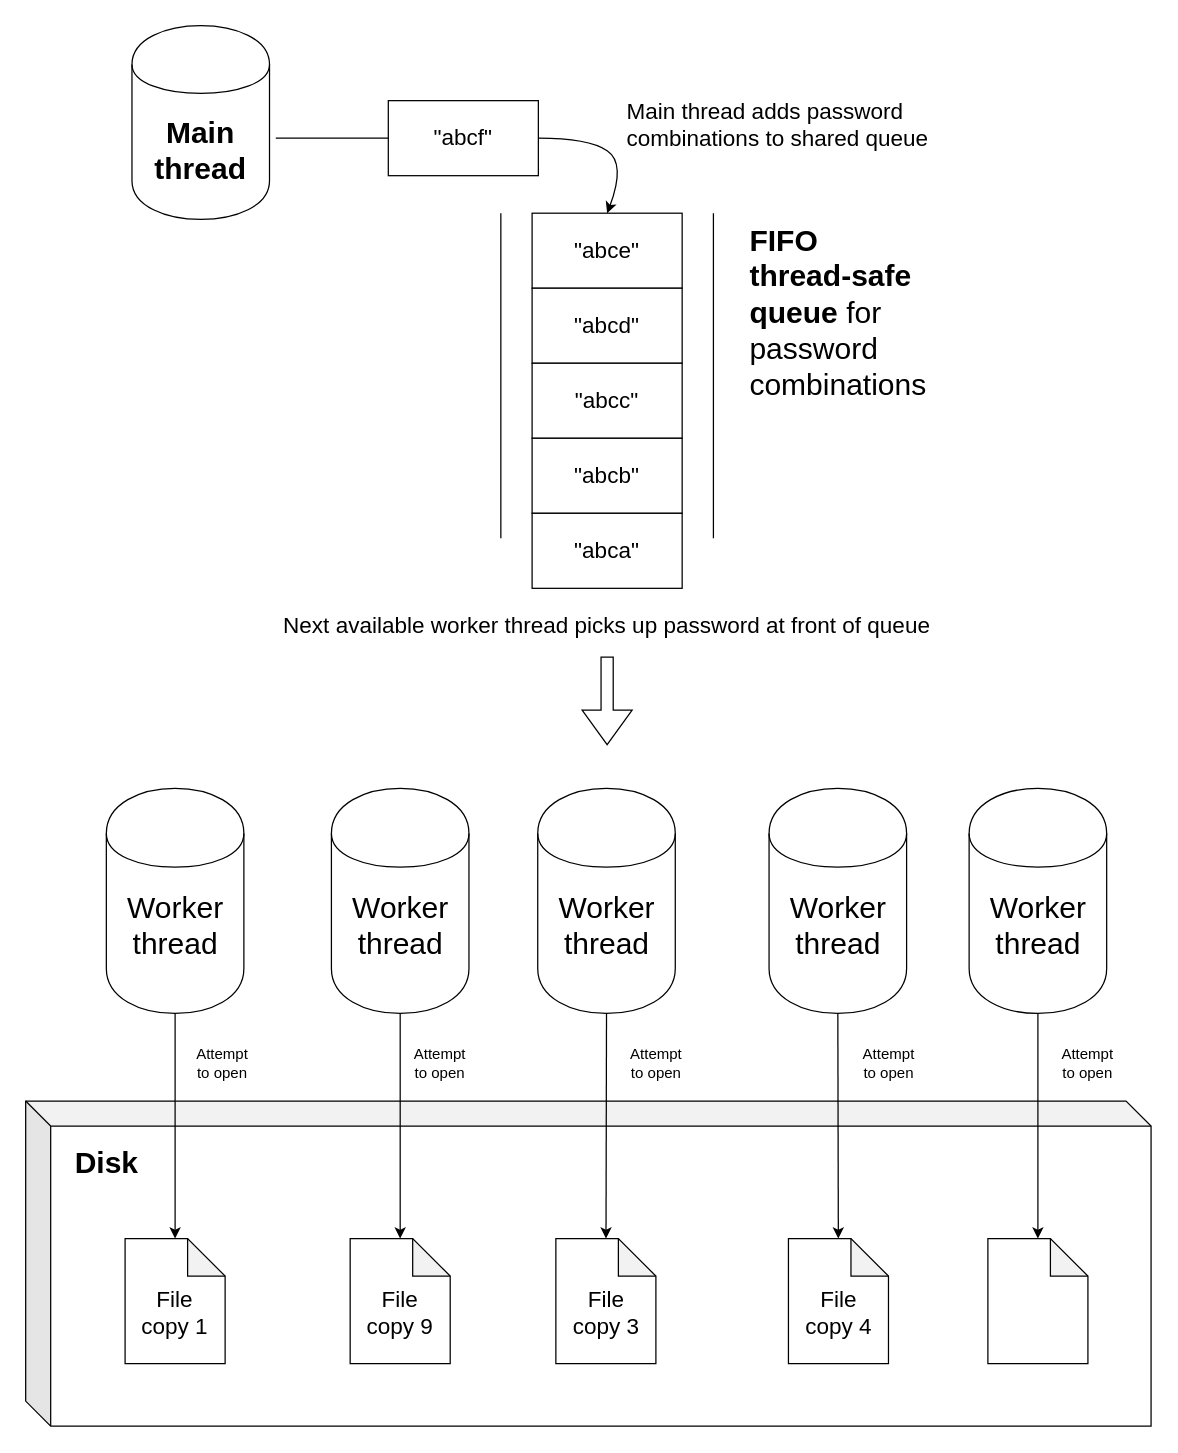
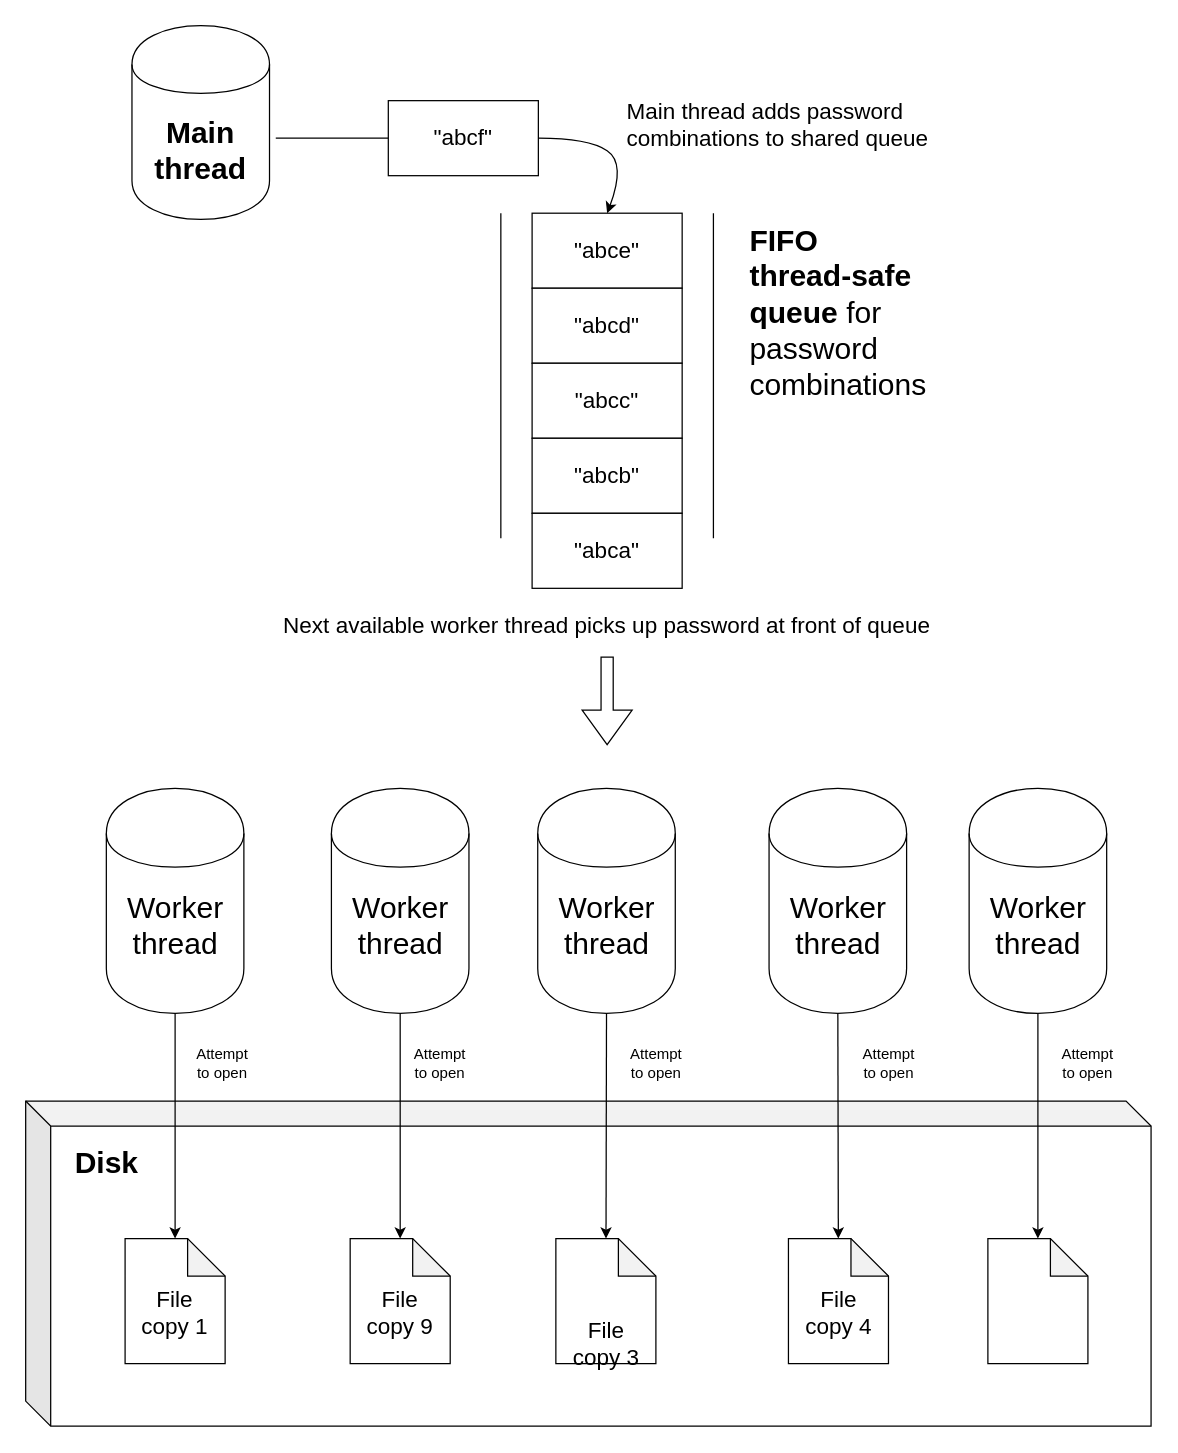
  <mxCell id="0" />
  <mxCell id="1" parent="0" />
  <mxCell id="2" value="" style="shape=cylinder;whiteSpace=wrap;html=1;boundedLbl=1;backgroundOutline=1;" vertex="1" parent="1"><mxGeometry x="105" y="20" width="110" height="155" as="geometry" /></mxCell>
  <mxCell id="3" value="" style="rounded=0;whiteSpace=wrap;html=1;" vertex="1" parent="1"><mxGeometry x="310" y="80" width="120" height="60" as="geometry" /></mxCell>
  <mxCell id="4" value="" style="rounded=0;whiteSpace=wrap;html=1;" vertex="1" parent="1"><mxGeometry x="425" y="170" width="120" height="60" as="geometry" /></mxCell>
  <mxCell id="5" value="" style="rounded=0;whiteSpace=wrap;html=1;" vertex="1" parent="1"><mxGeometry x="425" y="230" width="120" height="60" as="geometry" /></mxCell>
  <mxCell id="6" value="" style="rounded=0;whiteSpace=wrap;html=1;" vertex="1" parent="1"><mxGeometry x="425" y="290" width="120" height="60" as="geometry" /></mxCell>
  <mxCell id="7" value="" style="rounded=0;whiteSpace=wrap;html=1;" vertex="1" parent="1"><mxGeometry x="425" y="350" width="120" height="60" as="geometry" /></mxCell>
  <mxCell id="8" value="" style="rounded=0;whiteSpace=wrap;html=1;" vertex="1" parent="1"><mxGeometry x="425" y="410" width="120" height="60" as="geometry" /></mxCell>
  <mxCell id="9" value="" style="endArrow=none;html=1;" edge="1" parent="1"><mxGeometry width="50" height="50" relative="1" as="geometry"><mxPoint x="400" y="430" as="sourcePoint" /><mxPoint x="400" y="170" as="targetPoint" /></mxGeometry></mxCell>
  <mxCell id="10" value="" style="endArrow=none;html=1;" edge="1" parent="1"><mxGeometry width="50" height="50" relative="1" as="geometry"><mxPoint x="570" y="430" as="sourcePoint" /><mxPoint x="570" y="170" as="targetPoint" /></mxGeometry></mxCell>
  <mxCell id="11" value="&lt;div style=&quot;text-align: left&quot;&gt;&lt;span style=&quot;font-size: 24px&quot;&gt;&lt;b&gt;FIFO thread-safe queue&lt;/b&gt; for password combinations&lt;/span&gt;&lt;/div&gt;" style="text;html=1;strokeColor=none;fillColor=none;align=center;verticalAlign=middle;whiteSpace=wrap;rounded=0;" vertex="1" parent="1"><mxGeometry x="600" y="240" width="140" height="20" as="geometry" /></mxCell>
  <mxCell id="12" value="&lt;b&gt;&lt;font style=&quot;font-size: 24px&quot;&gt;Main thread&lt;/font&gt;&lt;/b&gt;" style="text;html=1;strokeColor=none;fillColor=none;align=center;verticalAlign=middle;whiteSpace=wrap;rounded=0;" vertex="1" parent="1"><mxGeometry x="140" y="110" width="40" height="20" as="geometry" /></mxCell>
  <mxCell id="13" value="" style="curved=1;endArrow=classic;html=1;exitX=1;exitY=0.5;exitDx=0;exitDy=0;entryX=0.5;entryY=0;entryDx=0;entryDy=0;" edge="1" parent="1" source="3" target="4"><mxGeometry width="50" height="50" relative="1" as="geometry"><mxPoint x="120" y="540" as="sourcePoint" /><mxPoint x="480" y="150" as="targetPoint" /><Array as="points"><mxPoint x="470" y="110" /><mxPoint x="500" y="130" /></Array></mxGeometry></mxCell>
  <mxCell id="14" value="" style="endArrow=none;html=1;entryX=0;entryY=0.5;entryDx=0;entryDy=0;" edge="1" parent="1" target="3"><mxGeometry width="50" height="50" relative="1" as="geometry"><mxPoint x="220" y="110" as="sourcePoint" /><mxPoint x="170" y="490" as="targetPoint" /></mxGeometry></mxCell>
  <mxCell id="15" value="&lt;font style=&quot;font-size: 18px&quot;&gt;&quot;abca&quot;&lt;/font&gt;" style="text;html=1;strokeColor=none;fillColor=none;align=center;verticalAlign=middle;whiteSpace=wrap;rounded=0;" vertex="1" parent="1"><mxGeometry x="465" y="430" width="40" height="20" as="geometry" /></mxCell>
  <mxCell id="16" value="&lt;font style=&quot;font-size: 18px&quot;&gt;&quot;abcb&quot;&lt;/font&gt;" style="text;html=1;strokeColor=none;fillColor=none;align=center;verticalAlign=middle;whiteSpace=wrap;rounded=0;" vertex="1" parent="1"><mxGeometry x="465" y="370" width="40" height="20" as="geometry" /></mxCell>
  <mxCell id="17" value="&lt;font style=&quot;font-size: 18px&quot;&gt;&quot;abcc&quot;&lt;/font&gt;" style="text;html=1;strokeColor=none;fillColor=none;align=center;verticalAlign=middle;whiteSpace=wrap;rounded=0;" vertex="1" parent="1"><mxGeometry x="465" y="310" width="40" height="20" as="geometry" /></mxCell>
  <mxCell id="18" value="&lt;font style=&quot;font-size: 18px&quot;&gt;&quot;abcd&quot;&lt;/font&gt;" style="text;html=1;strokeColor=none;fillColor=none;align=center;verticalAlign=middle;whiteSpace=wrap;rounded=0;" vertex="1" parent="1"><mxGeometry x="465" y="250" width="40" height="20" as="geometry" /></mxCell>
  <mxCell id="19" value="&lt;font style=&quot;font-size: 18px&quot;&gt;&quot;abce&quot;&lt;/font&gt;" style="text;html=1;strokeColor=none;fillColor=none;align=center;verticalAlign=middle;whiteSpace=wrap;rounded=0;" vertex="1" parent="1"><mxGeometry x="465" y="190" width="40" height="20" as="geometry" /></mxCell>
  <mxCell id="20" value="&lt;font style=&quot;font-size: 18px&quot;&gt;&quot;abcf&quot;&lt;/font&gt;" style="text;html=1;strokeColor=none;fillColor=none;align=center;verticalAlign=middle;whiteSpace=wrap;rounded=0;" vertex="1" parent="1"><mxGeometry x="350" y="100" width="40" height="20" as="geometry" /></mxCell>
  <mxCell id="21" value="&lt;div style=&quot;text-align: left&quot;&gt;&lt;span style=&quot;font-size: 18px&quot;&gt;Main thread adds password combinations to shared queue&lt;/span&gt;&lt;/div&gt;" style="text;html=1;strokeColor=none;fillColor=none;align=center;verticalAlign=middle;whiteSpace=wrap;rounded=0;" vertex="1" parent="1"><mxGeometry x="500" y="90" width="285" height="20" as="geometry" /></mxCell>
  <mxCell id="22" value="" style="shape=cylinder;whiteSpace=wrap;html=1;boundedLbl=1;backgroundOutline=1;" vertex="1" parent="1"><mxGeometry x="84.5" y="630" width="110" height="180" as="geometry" /></mxCell>
  <mxCell id="23" value="&lt;font style=&quot;font-size: 24px&quot;&gt;Worker thread&lt;/font&gt;" style="text;html=1;strokeColor=none;fillColor=none;align=center;verticalAlign=middle;whiteSpace=wrap;rounded=0;" vertex="1" parent="1"><mxGeometry x="119.5" y="730" width="40" height="20" as="geometry" /></mxCell>
  <mxCell id="24" value="" style="shape=cylinder;whiteSpace=wrap;html=1;boundedLbl=1;backgroundOutline=1;" vertex="1" parent="1"><mxGeometry x="264.5" y="630" width="110" height="180" as="geometry" /></mxCell>
  <mxCell id="25" value="&lt;font style=&quot;font-size: 24px&quot;&gt;Worker thread&lt;/font&gt;" style="text;html=1;strokeColor=none;fillColor=none;align=center;verticalAlign=middle;whiteSpace=wrap;rounded=0;" vertex="1" parent="1"><mxGeometry x="299.5" y="730" width="40" height="20" as="geometry" /></mxCell>
  <mxCell id="26" value="" style="shape=cylinder;whiteSpace=wrap;html=1;boundedLbl=1;backgroundOutline=1;" vertex="1" parent="1"><mxGeometry x="429.5" y="630" width="110" height="180" as="geometry" /></mxCell>
  <mxCell id="27" value="&lt;font style=&quot;font-size: 24px&quot;&gt;Worker thread&lt;/font&gt;" style="text;html=1;strokeColor=none;fillColor=none;align=center;verticalAlign=middle;whiteSpace=wrap;rounded=0;" vertex="1" parent="1"><mxGeometry x="464.5" y="730" width="40" height="20" as="geometry" /></mxCell>
  <mxCell id="28" value="" style="shape=cylinder;whiteSpace=wrap;html=1;boundedLbl=1;backgroundOutline=1;" vertex="1" parent="1"><mxGeometry x="614.5" y="630" width="110" height="180" as="geometry" /></mxCell>
  <mxCell id="29" value="&lt;font style=&quot;font-size: 24px&quot;&gt;Worker thread&lt;/font&gt;" style="text;html=1;strokeColor=none;fillColor=none;align=center;verticalAlign=middle;whiteSpace=wrap;rounded=0;" vertex="1" parent="1"><mxGeometry x="649.5" y="730" width="40" height="20" as="geometry" /></mxCell>
  <mxCell id="30" value="" style="shape=cylinder;whiteSpace=wrap;html=1;boundedLbl=1;backgroundOutline=1;" vertex="1" parent="1"><mxGeometry x="774.5" y="630" width="110" height="180" as="geometry" /></mxCell>
  <mxCell id="31" value="&lt;font style=&quot;font-size: 24px&quot;&gt;Worker thread&lt;/font&gt;" style="text;html=1;strokeColor=none;fillColor=none;align=center;verticalAlign=middle;whiteSpace=wrap;rounded=0;" vertex="1" parent="1"><mxGeometry x="809.5" y="730" width="40" height="20" as="geometry" /></mxCell>
  <mxCell id="32" value="" style="shape=singleArrow;direction=south;whiteSpace=wrap;html=1;arrowWidth=0.243;arrowSize=0.395;" vertex="1" parent="1"><mxGeometry x="465" y="525" width="40" height="70" as="geometry" /></mxCell>
  <mxCell id="33" value="&lt;div style=&quot;text-align: center&quot;&gt;&lt;span style=&quot;font-size: 18px&quot;&gt;Next available worker thread picks up password at front of queue&lt;/span&gt;&lt;/div&gt;" style="text;html=1;strokeColor=none;fillColor=none;align=center;verticalAlign=middle;whiteSpace=wrap;rounded=0;" vertex="1" parent="1"><mxGeometry x="221" y="490" width="528" height="20" as="geometry" /></mxCell>
  <mxCell id="34" value="" style="shape=cube;whiteSpace=wrap;html=1;boundedLbl=1;backgroundOutline=1;darkOpacity=0.05;darkOpacity2=0.1;" vertex="1" parent="1"><mxGeometry x="20" y="880" width="900" height="260" as="geometry" /></mxCell>
  <mxCell id="35" value="&lt;b&gt;&lt;font style=&quot;font-size: 24px&quot;&gt;Disk&lt;/font&gt;&lt;/b&gt;" style="text;html=1;strokeColor=none;fillColor=none;align=center;verticalAlign=middle;whiteSpace=wrap;rounded=0;" vertex="1" parent="1"><mxGeometry x="65" y="920" width="40" height="20" as="geometry" /></mxCell>
  <mxCell id="36" value="" style="shape=note;whiteSpace=wrap;html=1;backgroundOutline=1;darkOpacity=0.05;" vertex="1" parent="1"><mxGeometry x="99.5" y="990" width="80" height="100" as="geometry" /></mxCell>
  <mxCell id="37" value="" style="shape=note;whiteSpace=wrap;html=1;backgroundOutline=1;darkOpacity=0.05;" vertex="1" parent="1"><mxGeometry x="279.5" y="990" width="80" height="100" as="geometry" /></mxCell>
  <mxCell id="38" value="" style="shape=note;whiteSpace=wrap;html=1;backgroundOutline=1;darkOpacity=0.05;" vertex="1" parent="1"><mxGeometry x="444" y="990" width="80" height="100" as="geometry" /></mxCell>
  <mxCell id="39" value="" style="shape=note;whiteSpace=wrap;html=1;backgroundOutline=1;darkOpacity=0.05;" vertex="1" parent="1"><mxGeometry x="630" y="990" width="80" height="100" as="geometry" /></mxCell>
  <mxCell id="40" value="" style="shape=note;whiteSpace=wrap;html=1;backgroundOutline=1;darkOpacity=0.05;" vertex="1" parent="1"><mxGeometry x="789.5" y="990" width="80" height="100" as="geometry" /></mxCell>
  <mxCell id="41" value="&lt;font style=&quot;font-size: 18px&quot;&gt;File copy 1&lt;/font&gt;" style="text;html=1;strokeColor=none;fillColor=none;align=center;verticalAlign=middle;whiteSpace=wrap;rounded=0;" vertex="1" parent="1"><mxGeometry x="109" y="1040" width="61" height="20" as="geometry" /></mxCell>
  <mxCell id="42" value="&lt;font style=&quot;font-size: 18px&quot;&gt;File copy 9&lt;/font&gt;" style="text;html=1;strokeColor=none;fillColor=none;align=center;verticalAlign=middle;whiteSpace=wrap;rounded=0;" vertex="1" parent="1"><mxGeometry x="289" y="1040" width="61" height="20" as="geometry" /></mxCell>
- <mxCell id="43" value="&lt;font style=&quot;font-size: 18px&quot;&gt;File copy 3&lt;/font&gt;" style="text;html=1;strokeColor=none;fillColor=none;align=center;verticalAlign=middle;whiteSpace=wrap;rounded=0;" vertex="1" parent="1"><mxGeometry x="453.5" y="1040" width="61" height="20" as="geometry" /></mxCell>
+ <mxCell id="43" value="&lt;font style=&quot;font-size: 18px&quot;&gt;File copy 3&lt;/font&gt;" style="text;html=1;strokeColor=none;fillColor=none;align=center;verticalAlign=middle;whiteSpace=wrap;rounded=0;" vertex="1" parent="1"><mxGeometry x="453.5" y="1065" width="61" height="20" as="geometry" /></mxCell>
  <mxCell id="44" value="&lt;font style=&quot;font-size: 18px&quot;&gt;File copy 4&lt;/font&gt;" style="text;html=1;strokeColor=none;fillColor=none;align=center;verticalAlign=middle;whiteSpace=wrap;rounded=0;" vertex="1" parent="1"><mxGeometry x="639.5" y="1040" width="61" height="20" as="geometry" /></mxCell>
  <mxCell id="45" value="" style="endArrow=classic;html=1;entryX=0.5;entryY=0;entryDx=0;entryDy=0;entryPerimeter=0;exitX=0.5;exitY=1;exitDx=0;exitDy=0;" edge="1" parent="1" source="22" target="36"><mxGeometry width="50" height="50" relative="1" as="geometry"><mxPoint x="20" y="1210" as="sourcePoint" /><mxPoint x="70" y="1160" as="targetPoint" /></mxGeometry></mxCell>
  <mxCell id="46" value="" style="endArrow=classic;html=1;exitX=0.5;exitY=1;exitDx=0;exitDy=0;" edge="1" parent="1" source="24" target="37"><mxGeometry width="50" height="50" relative="1" as="geometry"><mxPoint x="149.176" y="820" as="sourcePoint" /><mxPoint x="149.176" y="1000" as="targetPoint" /></mxGeometry></mxCell>
  <mxCell id="47" value="" style="endArrow=classic;html=1;exitX=0.5;exitY=1;exitDx=0;exitDy=0;" edge="1" parent="1" source="26" target="38"><mxGeometry width="50" height="50" relative="1" as="geometry"><mxPoint x="159.176" y="830" as="sourcePoint" /><mxPoint x="159.176" y="1010" as="targetPoint" /></mxGeometry></mxCell>
  <mxCell id="48" value="" style="endArrow=classic;html=1;exitX=0.5;exitY=1;exitDx=0;exitDy=0;" edge="1" parent="1" source="28" target="39"><mxGeometry width="50" height="50" relative="1" as="geometry"><mxPoint x="169.176" y="840" as="sourcePoint" /><mxPoint x="169.176" y="1020" as="targetPoint" /></mxGeometry></mxCell>
  <mxCell id="49" value="" style="endArrow=classic;html=1;exitX=0.5;exitY=1;exitDx=0;exitDy=0;" edge="1" parent="1" source="30" target="40"><mxGeometry width="50" height="50" relative="1" as="geometry"><mxPoint x="179.176" y="850" as="sourcePoint" /><mxPoint x="179.176" y="1030" as="targetPoint" /></mxGeometry></mxCell>
  <mxCell id="50" value="Attempt to open" style="text;html=1;strokeColor=none;fillColor=none;align=center;verticalAlign=middle;whiteSpace=wrap;rounded=0;" vertex="1" parent="1"><mxGeometry x="154" y="840" width="47" height="20" as="geometry" /></mxCell>
  <mxCell id="51" value="Attempt to open" style="text;html=1;strokeColor=none;fillColor=none;align=center;verticalAlign=middle;whiteSpace=wrap;rounded=0;" vertex="1" parent="1"><mxGeometry x="327.5" y="840" width="47" height="20" as="geometry" /></mxCell>
  <mxCell id="52" value="Attempt to open" style="text;html=1;strokeColor=none;fillColor=none;align=center;verticalAlign=middle;whiteSpace=wrap;rounded=0;" vertex="1" parent="1"><mxGeometry x="501" y="840" width="47" height="20" as="geometry" /></mxCell>
  <mxCell id="53" value="Attempt to open" style="text;html=1;strokeColor=none;fillColor=none;align=center;verticalAlign=middle;whiteSpace=wrap;rounded=0;" vertex="1" parent="1"><mxGeometry x="686.5" y="840" width="47" height="20" as="geometry" /></mxCell>
  <mxCell id="54" value="Attempt to open" style="text;html=1;strokeColor=none;fillColor=none;align=center;verticalAlign=middle;whiteSpace=wrap;rounded=0;" vertex="1" parent="1"><mxGeometry x="846" y="840" width="47" height="20" as="geometry" /></mxCell>
